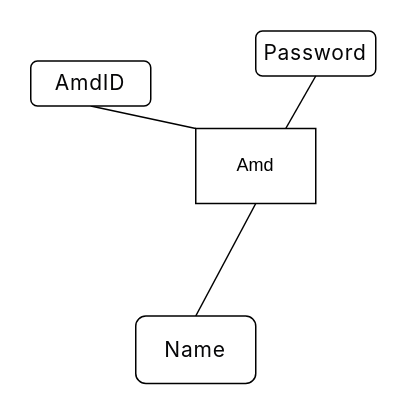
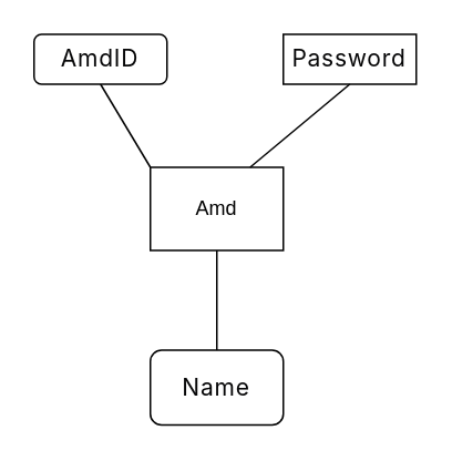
  <mxCell id="0" />
  <mxCell id="1" parent="0" />
  <mxCell id="2" style="edgeStyle=none;rounded=0;orthogonalLoop=1;jettySize=auto;html=1;exitX=0.5;exitY=1;exitDx=0;exitDy=0;entryX=0.5;entryY=0;entryDx=0;entryDy=0;strokeColor=default;align=center;verticalAlign=middle;fontFamily=Helvetica;fontSize=11;fontColor=default;labelBackgroundColor=default;endArrow=none;endFill=0;" edge="1" parent="1" source="3" target="6"><mxGeometry relative="1" as="geometry" /></mxCell>
- <mxCell id="3" value="Amd" style="rounded=0;whiteSpace=wrap;html=1;" vertex="1" parent="1"><mxGeometry x="130" y="85" width="80" height="50" as="geometry" /></mxCell>
+ <mxCell id="3" value="Amd" style="rounded=0;whiteSpace=wrap;html=1;" vertex="1" parent="1"><mxGeometry x="90" y="100" width="80" height="50" as="geometry" /></mxCell>
  <mxCell id="4" style="rounded=0;orthogonalLoop=1;jettySize=auto;html=1;exitX=0.5;exitY=1;exitDx=0;exitDy=0;entryX=0;entryY=0;entryDx=0;entryDy=0;endArrow=none;endFill=0;" edge="1" parent="1" source="5" target="3"><mxGeometry relative="1" as="geometry" /></mxCell>
- <mxCell id="5" value="&lt;span style=&quot;color: rgb(6, 6, 7); font-family: -apple-system, blinkmacsystemfont, &amp;quot;Helvetica Neue&amp;quot;, helvetica, &amp;quot;segoe ui&amp;quot;, arial, roboto, &amp;quot;PingFang SC&amp;quot;, miui, &amp;quot;Hiragino Sans GB&amp;quot;, &amp;quot;Microsoft Yahei&amp;quot;, sans-serif; font-size: 14px; letter-spacing: 0.5px; text-align: left; background-color: rgb(255, 255, 255);&quot;&gt;AmdID&lt;/span&gt;" style="rounded=1;whiteSpace=wrap;html=1;" vertex="1" parent="1"><mxGeometry x="20" y="40" width="80" height="30" as="geometry" /></mxCell>
+ <mxCell id="5" value="&lt;span style=&quot;color: rgb(6, 6, 7); font-family: -apple-system, blinkmacsystemfont, &amp;quot;Helvetica Neue&amp;quot;, helvetica, &amp;quot;segoe ui&amp;quot;, arial, roboto, &amp;quot;PingFang SC&amp;quot;, miui, &amp;quot;Hiragino Sans GB&amp;quot;, &amp;quot;Microsoft Yahei&amp;quot;, sans-serif; font-size: 14px; letter-spacing: 0.5px; text-align: left; background-color: rgb(255, 255, 255);&quot;&gt;AmdID&lt;/span&gt;" style="rounded=1;whiteSpace=wrap;html=1;" vertex="1" parent="1"><mxGeometry x="20" y="20" width="80" height="30" as="geometry" /></mxCell>
  <mxCell id="6" value="&lt;span style=&quot;color: rgb(6, 6, 7); font-family: -apple-system, blinkmacsystemfont, &amp;quot;Helvetica Neue&amp;quot;, helvetica, &amp;quot;segoe ui&amp;quot;, arial, roboto, &amp;quot;PingFang SC&amp;quot;, miui, &amp;quot;Hiragino Sans GB&amp;quot;, &amp;quot;Microsoft Yahei&amp;quot;, sans-serif; font-size: 14px; letter-spacing: 0.5px; text-align: left; background-color: rgb(255, 255, 255);&quot;&gt;Name&lt;/span&gt;" style="rounded=1;whiteSpace=wrap;html=1;" vertex="1" parent="1"><mxGeometry x="90" y="210" width="80" height="45" as="geometry" /></mxCell>
- <mxCell id="7" value="&lt;div style=&quot;text-align: left;&quot;&gt;&lt;font face=&quot;-apple-system, blinkmacsystemfont, Helvetica Neue, helvetica, segoe ui, arial, roboto, PingFang SC, miui, Hiragino Sans GB, Microsoft Yahei, sans-serif&quot; color=&quot;#060607&quot;&gt;&lt;span style=&quot;font-size: 14px; letter-spacing: 0.5px; background-color: rgb(255, 255, 255);&quot;&gt;Password&lt;/span&gt;&lt;/font&gt;&lt;/div&gt;" style="rounded=1;whiteSpace=wrap;html=1;" vertex="1" parent="1"><mxGeometry x="170" y="20" width="80" height="30" as="geometry" /></mxCell>
+ <mxCell id="7" value="&lt;div style=&quot;text-align: left;&quot;&gt;&lt;font face=&quot;-apple-system, blinkmacsystemfont, Helvetica Neue, helvetica, segoe ui, arial, roboto, PingFang SC, miui, Hiragino Sans GB, Microsoft Yahei, sans-serif&quot; color=&quot;#060607&quot;&gt;&lt;span style=&quot;font-size: 14px; letter-spacing: 0.5px; background-color: rgb(255, 255, 255);&quot;&gt;Password&lt;/span&gt;&lt;/font&gt;&lt;/div&gt;" style="whiteSpace=wrap;html=1;rounded=0;" vertex="1" parent="1"><mxGeometry x="170" y="20" width="80" height="30" as="geometry" /></mxCell>
  <mxCell id="8" style="rounded=0;orthogonalLoop=1;jettySize=auto;html=1;exitX=0.75;exitY=0;exitDx=0;exitDy=0;entryX=0.5;entryY=1;entryDx=0;entryDy=0;endArrow=none;endFill=0;" edge="1" parent="1" source="3" target="7"><mxGeometry relative="1" as="geometry" /></mxCell>
